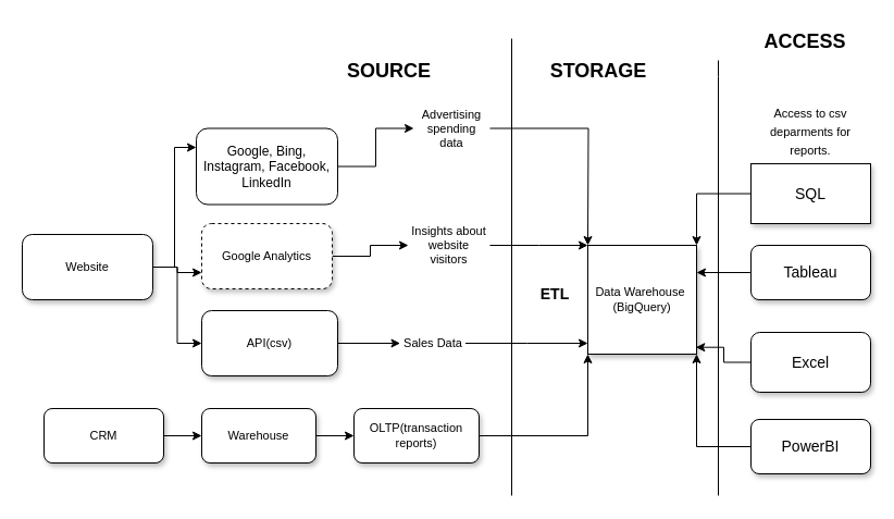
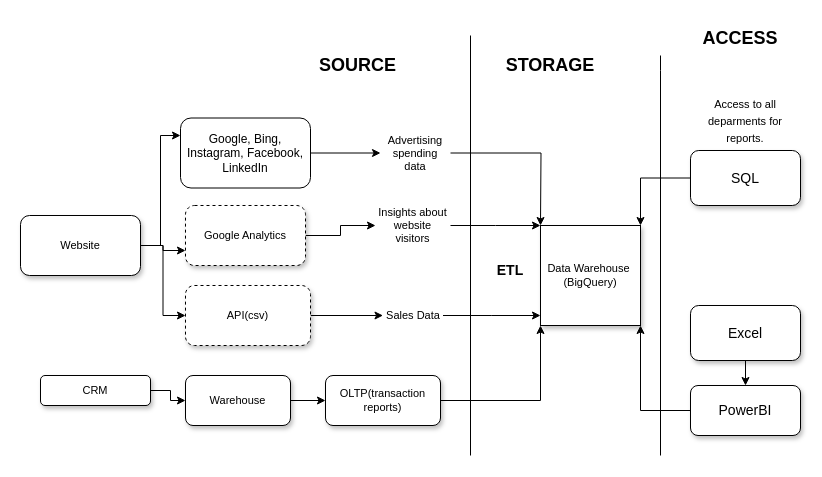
  <mxCell id="0" />
  <mxCell id="1" parent="0" />
  <mxCell id="2" value="" style="edgeStyle=orthogonalEdgeStyle;rounded=0;orthogonalLoop=1;jettySize=auto;html=1;fontSize=11;" edge="1" parent="1" source="3" target="8"><mxGeometry relative="1" as="geometry" /></mxCell>
  <mxCell id="3" value="Google, Bing, Instagram, Facebook,&lt;br&gt;LinkedIn" style="rounded=1;whiteSpace=wrap;html=1;" vertex="1" parent="1"><mxGeometry x="180" y="117.5" width="130" height="70" as="geometry" /></mxCell>
  <mxCell id="4" value="&lt;b&gt;&lt;font style=&quot;font-size: 18px;&quot;&gt;SOURCE&amp;nbsp;&lt;/font&gt;&lt;/b&gt;" style="text;html=1;strokeColor=none;fillColor=none;align=center;verticalAlign=middle;whiteSpace=wrap;rounded=0;" vertex="1" parent="1"><mxGeometry x="330" y="50" width="60" height="30" as="geometry" /></mxCell>
  <mxCell id="5" value="&lt;b&gt;STORAGE&lt;/b&gt;" style="text;html=1;strokeColor=none;fillColor=none;align=center;verticalAlign=middle;whiteSpace=wrap;rounded=0;fontSize=18;" vertex="1" parent="1"><mxGeometry x="500" y="45" width="100" height="40" as="geometry" /></mxCell>
  <mxCell id="6" value="&lt;b&gt;ACCESS&lt;/b&gt;" style="text;html=1;strokeColor=none;fillColor=none;align=center;verticalAlign=middle;whiteSpace=wrap;rounded=0;fontSize=18;" vertex="1" parent="1"><mxGeometry x="685" y="20" width="110" height="35" as="geometry" /></mxCell>
  <mxCell id="7" style="edgeStyle=orthogonalEdgeStyle;rounded=0;orthogonalLoop=1;jettySize=auto;html=1;fontSize=11;" edge="1" parent="1" source="8"><mxGeometry relative="1" as="geometry"><mxPoint x="540" y="225" as="targetPoint" /></mxGeometry></mxCell>
- <mxCell id="8" value="Advertising spending data" style="text;html=1;strokeColor=none;fillColor=none;align=center;verticalAlign=middle;whiteSpace=wrap;rounded=0;fontSize=11;" vertex="1" parent="1"><mxGeometry x="380" y="105" width="70" height="25" as="geometry" /></mxCell>
+ <mxCell id="8" value="Advertising spending data" style="text;html=1;strokeColor=none;fillColor=none;align=center;verticalAlign=middle;whiteSpace=wrap;rounded=0;fontSize=11;" vertex="1" parent="1"><mxGeometry x="380" y="140" width="70" height="25" as="geometry" /></mxCell>
  <mxCell id="9" value="" style="endArrow=none;html=1;rounded=0;fontSize=11;" edge="1" parent="1"><mxGeometry width="50" height="50" relative="1" as="geometry"><mxPoint x="470" y="455" as="sourcePoint" /><mxPoint x="470" y="35" as="targetPoint" /><Array as="points" /></mxGeometry></mxCell>
  <mxCell id="10" style="edgeStyle=orthogonalEdgeStyle;rounded=0;orthogonalLoop=1;jettySize=auto;html=1;fontSize=11;" edge="1" parent="1" source="11"><mxGeometry relative="1" as="geometry"><mxPoint x="540" y="225" as="targetPoint" /></mxGeometry></mxCell>
  <mxCell id="11" value="Insights about website visitors" style="text;html=1;strokeColor=none;fillColor=none;align=center;verticalAlign=middle;whiteSpace=wrap;rounded=0;fontSize=11;" vertex="1" parent="1"><mxGeometry x="375" y="205" width="75" height="40" as="geometry" /></mxCell>
  <mxCell id="12" value="" style="edgeStyle=orthogonalEdgeStyle;rounded=0;orthogonalLoop=1;jettySize=auto;html=1;fontSize=11;" edge="1" parent="1" source="13" target="11"><mxGeometry relative="1" as="geometry" /></mxCell>
  <mxCell id="13" value="Google Analytics" style="rounded=1;whiteSpace=wrap;html=1;shadow=1;fontSize=11;dashed=1;" vertex="1" parent="1"><mxGeometry x="185" y="205" width="120" height="60" as="geometry" /></mxCell>
  <mxCell id="14" style="edgeStyle=orthogonalEdgeStyle;rounded=0;orthogonalLoop=1;jettySize=auto;html=1;entryX=0;entryY=0.25;entryDx=0;entryDy=0;fontSize=11;" edge="1" parent="1" source="17" target="3"><mxGeometry relative="1" as="geometry" /></mxCell>
  <mxCell id="15" style="edgeStyle=orthogonalEdgeStyle;rounded=0;orthogonalLoop=1;jettySize=auto;html=1;entryX=0;entryY=0.75;entryDx=0;entryDy=0;fontSize=11;" edge="1" parent="1" source="17" target="13"><mxGeometry relative="1" as="geometry" /></mxCell>
  <mxCell id="16" style="edgeStyle=orthogonalEdgeStyle;rounded=0;orthogonalLoop=1;jettySize=auto;html=1;entryX=0;entryY=0.5;entryDx=0;entryDy=0;fontSize=11;" edge="1" parent="1" source="17" target="19"><mxGeometry relative="1" as="geometry" /></mxCell>
  <mxCell id="17" value="Website" style="rounded=1;whiteSpace=wrap;html=1;shadow=1;fontSize=11;" vertex="1" parent="1"><mxGeometry x="20" y="215" width="120" height="60" as="geometry" /></mxCell>
  <mxCell id="18" style="edgeStyle=orthogonalEdgeStyle;rounded=0;orthogonalLoop=1;jettySize=auto;html=1;fontSize=11;" edge="1" parent="1" source="19" target="21"><mxGeometry relative="1" as="geometry"><mxPoint x="370" y="315" as="targetPoint" /></mxGeometry></mxCell>
- <mxCell id="19" value="API(csv)" style="rounded=1;whiteSpace=wrap;html=1;shadow=1;fontSize=11;" vertex="1" parent="1"><mxGeometry x="185" y="285" width="125" height="60" as="geometry" /></mxCell>
+ <mxCell id="19" value="API(csv)" style="rounded=1;whiteSpace=wrap;html=1;shadow=1;fontSize=11;dashed=1;" vertex="1" parent="1"><mxGeometry x="185" y="285" width="125" height="60" as="geometry" /></mxCell>
  <mxCell id="20" style="edgeStyle=orthogonalEdgeStyle;rounded=0;orthogonalLoop=1;jettySize=auto;html=1;fontSize=11;" edge="1" parent="1" source="21"><mxGeometry relative="1" as="geometry"><mxPoint x="540" y="315" as="targetPoint" /></mxGeometry></mxCell>
- <mxCell id="21" value="Sales Data" style="text;html=1;strokeColor=none;fillColor=none;align=center;verticalAlign=middle;whiteSpace=wrap;rounded=0;fontSize=11;" vertex="1" parent="1"><mxGeometry x="367.5" y="300" width="60" height="30" as="geometry" /></mxCell>
+ <mxCell id="21" value="Sales Data" style="text;html=1;strokeColor=none;fillColor=none;align=center;verticalAlign=middle;whiteSpace=wrap;rounded=0;fontSize=11;" vertex="1" parent="1"><mxGeometry x="382.5" y="300" width="60" height="30" as="geometry" /></mxCell>
  <mxCell id="22" style="edgeStyle=orthogonalEdgeStyle;rounded=0;orthogonalLoop=1;jettySize=auto;html=1;entryX=0;entryY=1;entryDx=0;entryDy=0;fontSize=14;" edge="1" parent="1" source="23" target="28"><mxGeometry relative="1" as="geometry" /></mxCell>
  <mxCell id="23" value="OLTP(transaction reports)" style="rounded=1;whiteSpace=wrap;html=1;shadow=1;fontSize=11;" vertex="1" parent="1"><mxGeometry x="325" y="375" width="115" height="50" as="geometry" /></mxCell>
  <mxCell id="24" value="" style="edgeStyle=orthogonalEdgeStyle;rounded=0;orthogonalLoop=1;jettySize=auto;html=1;fontSize=11;" edge="1" parent="1" source="25" target="23"><mxGeometry relative="1" as="geometry" /></mxCell>
  <mxCell id="25" value="Warehouse" style="rounded=1;whiteSpace=wrap;html=1;shadow=1;fontSize=11;" vertex="1" parent="1"><mxGeometry x="185" y="375" width="105" height="50" as="geometry" /></mxCell>
  <mxCell id="26" value="" style="edgeStyle=orthogonalEdgeStyle;rounded=0;orthogonalLoop=1;jettySize=auto;html=1;fontSize=11;" edge="1" parent="1" source="27" target="25"><mxGeometry relative="1" as="geometry" /></mxCell>
- <mxCell id="27" value="CRM" style="rounded=1;whiteSpace=wrap;html=1;shadow=1;fontSize=11;" vertex="1" parent="1"><mxGeometry x="40" y="375" width="110" height="50" as="geometry" /></mxCell>
+ <mxCell id="27" value="CRM" style="rounded=1;whiteSpace=wrap;html=1;shadow=1;fontSize=11;" vertex="1" parent="1"><mxGeometry x="40" y="375" width="110" height="30" as="geometry" /></mxCell>
  <mxCell id="28" value="Data Warehouse&amp;nbsp;&lt;br&gt;(BigQuery)" style="whiteSpace=wrap;html=1;aspect=fixed;shadow=1;fontSize=11;" vertex="1" parent="1"><mxGeometry x="540" y="225" width="100" height="100" as="geometry" /></mxCell>
  <mxCell id="29" value="&lt;b&gt;&lt;font style=&quot;font-size: 14px;&quot;&gt;ETL&lt;/font&gt;&lt;/b&gt;" style="text;html=1;strokeColor=none;fillColor=none;align=center;verticalAlign=middle;whiteSpace=wrap;rounded=0;fontSize=11;" vertex="1" parent="1"><mxGeometry x="480" y="255" width="60" height="30" as="geometry" /></mxCell>
  <mxCell id="30" value="" style="endArrow=none;html=1;rounded=0;fontSize=14;" edge="1" parent="1"><mxGeometry width="50" height="50" relative="1" as="geometry"><mxPoint x="660" y="455" as="sourcePoint" /><mxPoint x="660" y="55" as="targetPoint" /><Array as="points"><mxPoint x="660" y="70" /></Array></mxGeometry></mxCell>
  <mxCell id="31" style="edgeStyle=orthogonalEdgeStyle;rounded=0;orthogonalLoop=1;jettySize=auto;html=1;entryX=1;entryY=0;entryDx=0;entryDy=0;fontSize=11;" edge="1" parent="1" source="32" target="28"><mxGeometry relative="1" as="geometry" /></mxCell>
- <mxCell id="32" value="SQL" style="whiteSpace=wrap;html=1;shadow=1;fontSize=14;rounded=0;" vertex="1" parent="1"><mxGeometry x="690" y="150" width="110" height="55" as="geometry" /></mxCell>
- <mxCell id="33" style="edgeStyle=orthogonalEdgeStyle;rounded=0;orthogonalLoop=1;jettySize=auto;html=1;entryX=1;entryY=0.25;entryDx=0;entryDy=0;fontSize=11;" edge="1" parent="1" source="34" target="28"><mxGeometry relative="1" as="geometry" /></mxCell>
- <mxCell id="34" value="Tableau" style="rounded=1;whiteSpace=wrap;html=1;shadow=1;fontSize=14;" vertex="1" parent="1"><mxGeometry x="690" y="225" width="110" height="50" as="geometry" /></mxCell>
- <mxCell id="35" style="edgeStyle=orthogonalEdgeStyle;rounded=0;orthogonalLoop=1;jettySize=auto;html=1;entryX=0.993;entryY=0.937;entryDx=0;entryDy=0;entryPerimeter=0;fontSize=11;" edge="1" parent="1" source="36" target="28"><mxGeometry relative="1" as="geometry" /></mxCell>
+ <mxCell id="32" value="SQL" style="rounded=1;whiteSpace=wrap;html=1;shadow=1;fontSize=14;" vertex="1" parent="1"><mxGeometry x="690" y="150" width="110" height="55" as="geometry" /></mxCell>
+ <mxCell id="35" style="edgeStyle=orthogonalEdgeStyle;rounded=0;orthogonalLoop=1;jettySize=auto;html=1;fontSize=11;" edge="1" parent="1" source="36" target="38"><mxGeometry relative="1" as="geometry" /></mxCell>
  <mxCell id="36" value="Excel" style="rounded=1;whiteSpace=wrap;html=1;shadow=1;fontSize=14;" vertex="1" parent="1"><mxGeometry x="690" y="305" width="110" height="55" as="geometry" /></mxCell>
  <mxCell id="37" style="edgeStyle=orthogonalEdgeStyle;rounded=0;orthogonalLoop=1;jettySize=auto;html=1;entryX=1;entryY=1;entryDx=0;entryDy=0;fontSize=11;" edge="1" parent="1" source="38" target="28"><mxGeometry relative="1" as="geometry" /></mxCell>
  <mxCell id="38" value="PowerBI" style="rounded=1;whiteSpace=wrap;html=1;shadow=1;fontSize=14;" vertex="1" parent="1"><mxGeometry x="690" y="385" width="110" height="50" as="geometry" /></mxCell>
- <mxCell id="39" value="&lt;font style=&quot;font-size: 11px;&quot;&gt;Access to csv deparments for reports.&lt;/font&gt;" style="text;html=1;strokeColor=none;fillColor=none;align=center;verticalAlign=middle;whiteSpace=wrap;rounded=0;fontSize=14;" vertex="1" parent="1"><mxGeometry x="690" y="105" width="110" height="30" as="geometry" /></mxCell>
+ <mxCell id="39" value="&lt;font style=&quot;font-size: 11px;&quot;&gt;Access to all deparments for reports.&lt;/font&gt;" style="text;html=1;strokeColor=none;fillColor=none;align=center;verticalAlign=middle;whiteSpace=wrap;rounded=0;fontSize=14;" vertex="1" parent="1"><mxGeometry x="690" y="105" width="110" height="30" as="geometry" /></mxCell>
